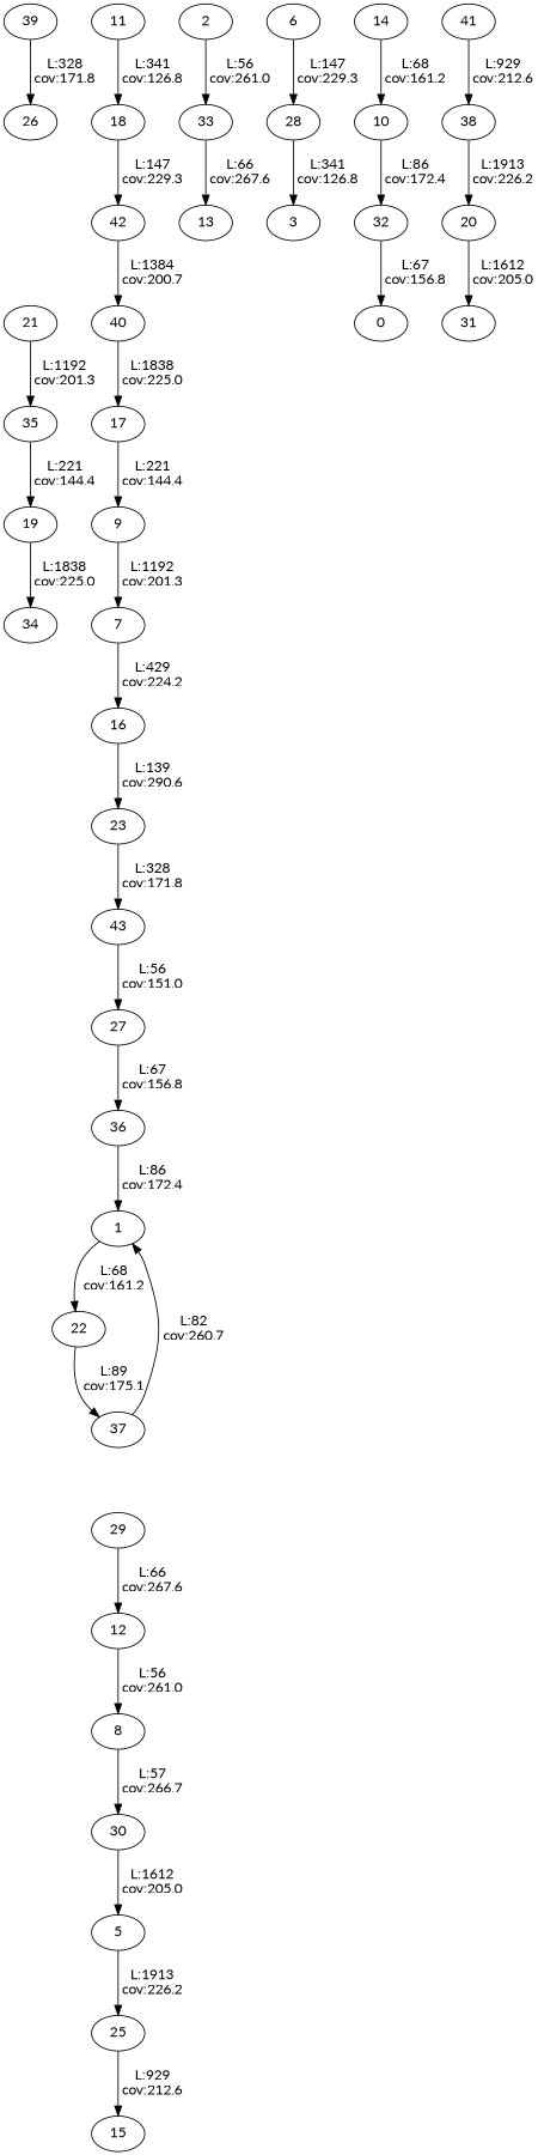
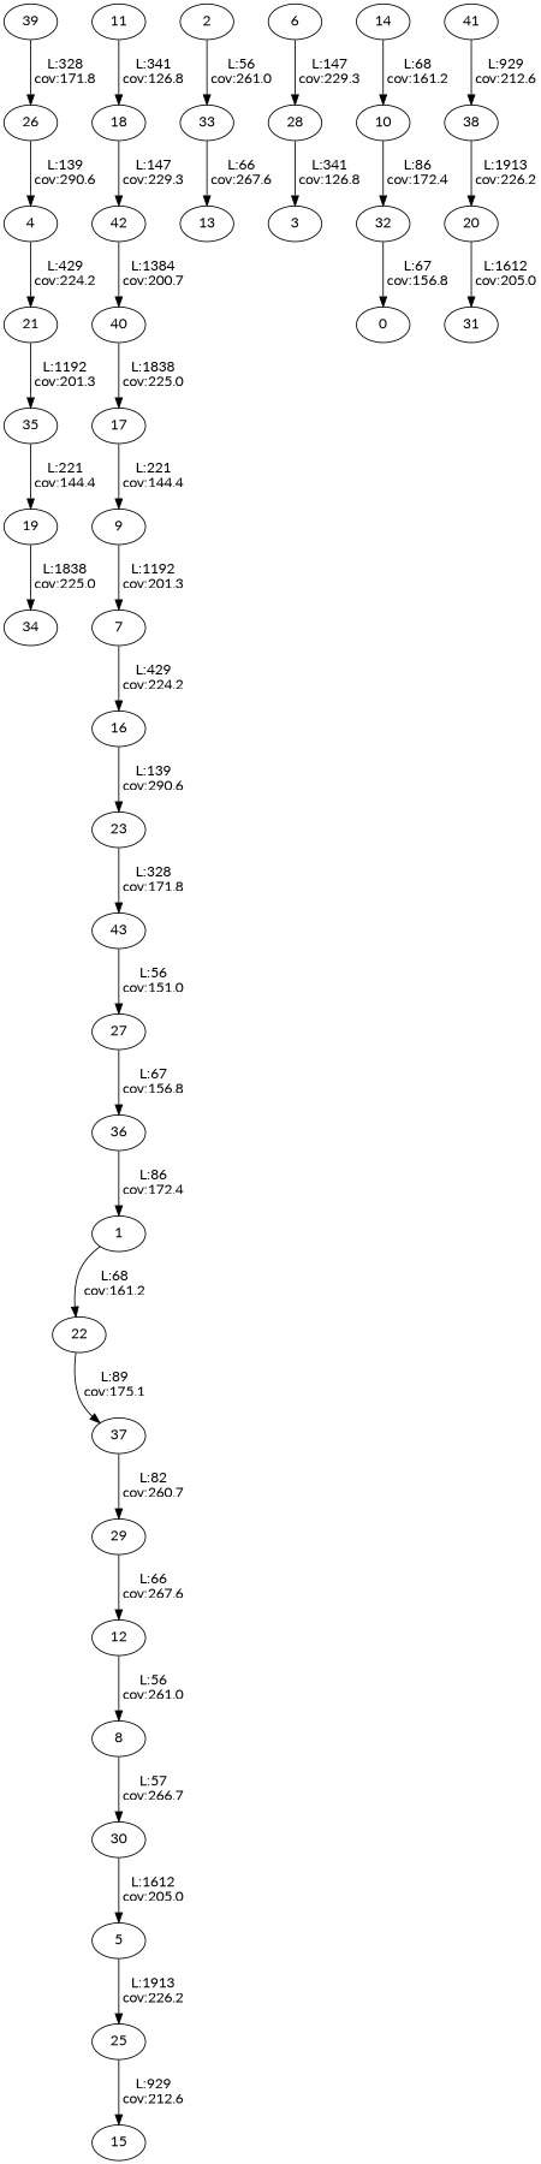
  digraph {
    fontname=Lato
    node [fontname=Lato]
    edge [fontname=Lato]
    39
    26
    1
    22
    37
    2
    33
    13
+   4
    21
    35
    5
    25
    15
    6
    28
    3
    7
    16
    23
    8
    30
    9
    10
    32
    0
    11
    18
    42
    12
    14
    43
    17
    40
    19
    34
    20
    31
    29
    27
    36
    38
    41
    39 -> 26 [label=" L:328\n cov:171.8"]
+   26 -> 4 [label=" L:139\n cov:290.6"]
    1 -> 22 [label=" L:68\n cov:161.2"]
    22 -> 37 [label=" L:89\n cov:175.1"]
-   37 -> 1 [label=" L:82\n cov:260.7"]
+   37 -> 29 [label=" L:82\n cov:260.7"]
    2 -> 33 [label=" L:56\n cov:261.0"]
    33 -> 13 [label=" L:66\n cov:267.6"]
+   4 -> 21 [label=" L:429\n cov:224.2"]
    21 -> 35 [label=" L:1192\n cov:201.3"]
    35 -> 19 [label=" L:221\n cov:144.4"]
    5 -> 25 [label=" L:1913\n cov:226.2"]
    25 -> 15 [label=" L:929\n cov:212.6"]
    6 -> 28 [label=" L:147\n cov:229.3"]
    28 -> 3 [label=" L:341\n cov:126.8"]
    7 -> 16 [label=" L:429\n cov:224.2"]
    16 -> 23 [label=" L:139\n cov:290.6"]
    23 -> 43 [label=" L:328\n cov:171.8"]
    8 -> 30 [label=" L:57\n cov:266.7"]
    30 -> 5 [label=" L:1612\n cov:205.0"]
    9 -> 7 [label=" L:1192\n cov:201.3"]
    10 -> 32 [label=" L:86\n cov:172.4"]
    32 -> 0 [label=" L:67\n cov:156.8"]
    11 -> 18 [label=" L:341\n cov:126.8"]
    18 -> 42 [label=" L:147\n cov:229.3"]
    42 -> 40 [label=" L:1384\n cov:200.7"]
    12 -> 8 [label=" L:56\n cov:261.0"]
    14 -> 10 [label=" L:68\n cov:161.2"]
    43 -> 27 [label=" L:56\n cov:151.0"]
    17 -> 9 [label=" L:221\n cov:144.4"]
    40 -> 17 [label=" L:1838\n cov:225.0"]
    19 -> 34 [label=" L:1838\n cov:225.0"]
    20 -> 31 [label=" L:1612\n cov:205.0"]
    29 -> 12 [label=" L:66\n cov:267.6"]
    27 -> 36 [label=" L:67\n cov:156.8"]
    36 -> 1 [label=" L:86\n cov:172.4"]
    38 -> 20 [label=" L:1913\n cov:226.2"]
    41 -> 38 [label=" L:929\n cov:212.6"]
  }
